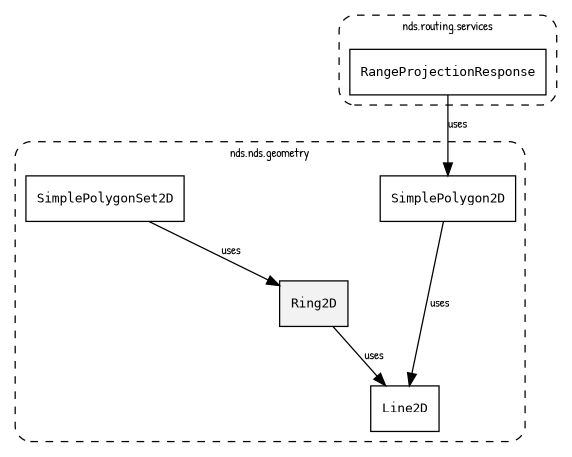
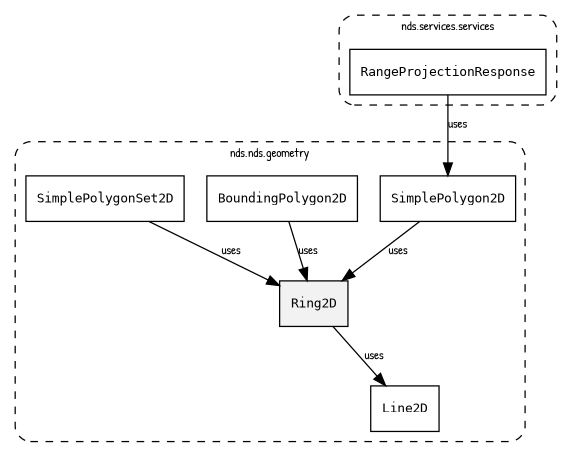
  digraph {
    fontname="Patrick Hand"
    fontsize=10
    rankdir=TB
    node [fontname="Patrick Hand" fontsize=10 shape=box]
    edge [fontname="Patrick Hand" fontsize=10]
    n1 [fillcolor="#0000000D" label=<<font face="monospace"><table align="center" border="0" cellspacing="0" cellpadding="0"><tr><td href="../../../content/packages/nds.core.geometry.html#Subtype-Ring2D" title="Subtype defined in nds.core.geometry">Ring2D</td></tr></table></font>> style=filled]
    n2 [label=<<font face="monospace"><table align="center" border="0" cellspacing="0" cellpadding="0"><tr><td href="../../../content/packages/nds.core.geometry.html#Structure-Line2D" title="Structure defined in nds.core.geometry">Line2D</td></tr></table></font>>]
+   n3 [label=<<font face="monospace"><table align="center" border="0" cellspacing="0" cellpadding="0"><tr><td href="../../../content/packages/nds.core.geometry.html#Structure-BoundingPolygon2D" title="Structure defined in nds.core.geometry">BoundingPolygon2D</td></tr></table></font>>]
    n4 [label=<<font face="monospace"><table align="center" border="0" cellspacing="0" cellpadding="0"><tr><td href="../../../content/packages/nds.core.geometry.html#Subtype-SimplePolygon2D" title="Subtype defined in nds.core.geometry">SimplePolygon2D</td></tr></table></font>>]
    n5 [label=<<font face="monospace"><table align="center" border="0" cellspacing="0" cellpadding="0"><tr><td href="../../../content/packages/nds.core.geometry.html#Structure-SimplePolygonSet2D" title="Structure defined in nds.core.geometry">SimplePolygonSet2D</td></tr></table></font>>]
    n6 [label=<<font face="monospace"><table align="center" border="0" cellspacing="0" cellpadding="0"><tr><td href="../../../content/packages/nds.routing.services.html#Structure-RangeProjectionResponse" title="Structure defined in nds.routing.services">RangeProjectionResponse</td></tr></table></font>>]
    subgraph cluster_1 {
      label="nds.nds.geometry"
      style="dashed, rounded"
      n1
      n2
+     n3
      n4
      n5
    }
    subgraph cluster_2 {
-     label="nds.routing.services"
+     label="nds.services.services"
      style="dashed, rounded"
      n6
    }
    n1 -> n2 [label=uses]
-   n4 -> n2 [label=uses]
+   n3 -> n1 [label=uses]
+   n4 -> n1 [label=uses]
    n5 -> n1 [label=uses]
    n6 -> n4 [label=uses]
  }
